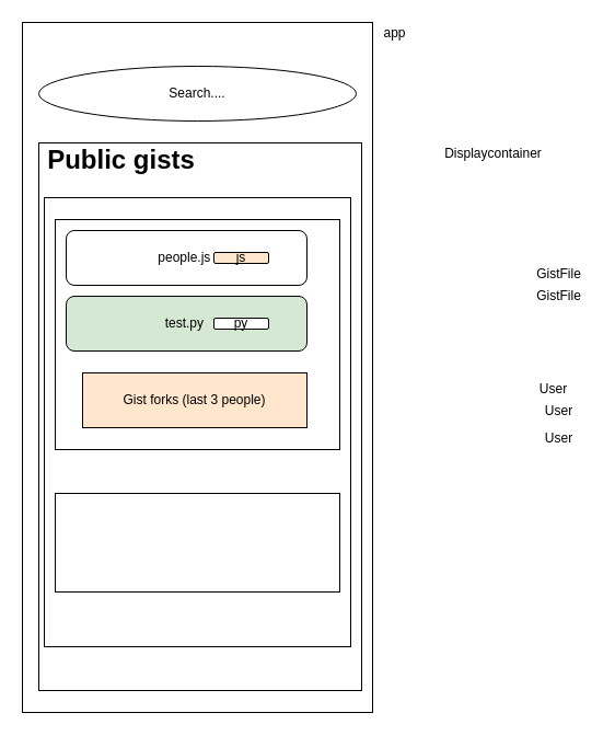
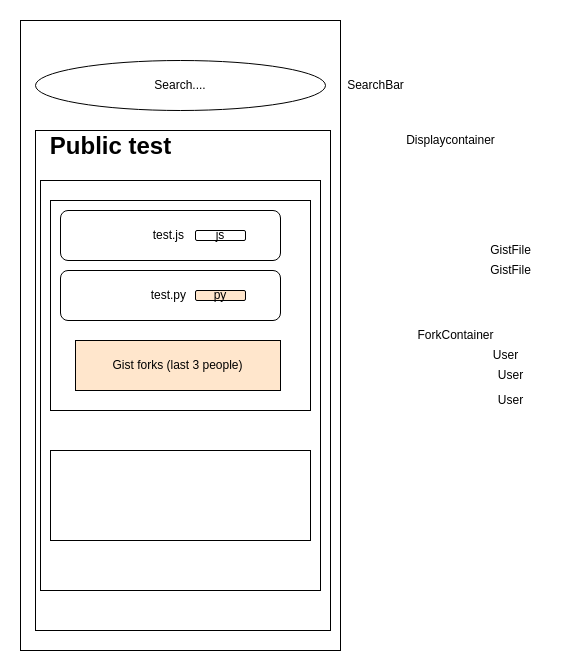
  <mxCell id="0" />
  <mxCell id="1" parent="0" />
  <mxCell id="2" value="" style="rounded=0;whiteSpace=wrap;html=1;" parent="1" vertex="1"><mxGeometry x="20" y="20" width="320" height="630" as="geometry" /></mxCell>
- <mxCell id="3" value="app" style="text;html=1;align=center;verticalAlign=middle;resizable=0;points=[];autosize=1;strokeColor=none;fillColor=none;" parent="1" vertex="1"><mxGeometry x="340" y="20" width="40" height="20" as="geometry" /></mxCell>
  <mxCell id="4" value="Search...." style="ellipse;whiteSpace=wrap;html=1;" parent="1" vertex="1"><mxGeometry x="35" y="60" width="290" height="50" as="geometry" /></mxCell>
+ <mxCell id="5" value="SearchBar" style="text;html=1;align=center;verticalAlign=middle;resizable=0;points=[];autosize=1;strokeColor=none;fillColor=none;" parent="1" vertex="1"><mxGeometry x="340" y="75" width="70" height="20" as="geometry" /></mxCell>
  <mxCell id="6" value="" style="rounded=0;whiteSpace=wrap;html=1;align=left;" parent="1" vertex="1"><mxGeometry x="35" y="130" width="295" height="500" as="geometry" /></mxCell>
  <mxCell id="7" value="Displaycontainer" style="text;html=1;align=center;verticalAlign=middle;resizable=0;points=[];autosize=1;strokeColor=none;fillColor=none;" parent="1" vertex="1"><mxGeometry x="400" y="130" width="100" height="20" as="geometry" /></mxCell>
- <mxCell id="8" value="&lt;h1 style=&quot;font-family: , &amp;#34;blinkmacsystemfont&amp;#34; , &amp;#34;segoe ui&amp;#34; , &amp;#34;roboto&amp;#34; , &amp;#34;oxygen&amp;#34; , &amp;#34;ubuntu&amp;#34; , &amp;#34;cantarell&amp;#34; , &amp;#34;fira sans&amp;#34; , &amp;#34;droid sans&amp;#34; , &amp;#34;helvetica neue&amp;#34; , sans-serif&quot;&gt;&lt;font style=&quot;font-size: 24px&quot;&gt;Public gists&lt;/font&gt;&lt;/h1&gt;&lt;div style=&quot;font-size: 24px&quot;&gt;&lt;br&gt;&lt;/div&gt;&lt;div style=&quot;font-family: , &amp;#34;blinkmacsystemfont&amp;#34; , &amp;#34;segoe ui&amp;#34; , &amp;#34;roboto&amp;#34; , &amp;#34;oxygen&amp;#34; , &amp;#34;ubuntu&amp;#34; , &amp;#34;cantarell&amp;#34; , &amp;#34;fira sans&amp;#34; , &amp;#34;droid sans&amp;#34; , &amp;#34;helvetica neue&amp;#34; , sans-serif ; font-size: medium&quot;&gt;&lt;div&gt;&lt;/div&gt;&lt;/div&gt;" style="text;html=1;align=center;verticalAlign=middle;resizable=0;points=[];autosize=1;strokeColor=none;fillColor=none;" parent="1" vertex="1"><mxGeometry x="35" y="130" width="150" height="60" as="geometry" /></mxCell>
+ <mxCell id="8" value="&lt;h1 style=&quot;font-family: , &amp;#34;blinkmacsystemfont&amp;#34; , &amp;#34;segoe ui&amp;#34; , &amp;#34;roboto&amp;#34; , &amp;#34;oxygen&amp;#34; , &amp;#34;ubuntu&amp;#34; , &amp;#34;cantarell&amp;#34; , &amp;#34;fira sans&amp;#34; , &amp;#34;droid sans&amp;#34; , &amp;#34;helvetica neue&amp;#34; , sans-serif&quot;&gt;&lt;font style=&quot;font-size: 24px&quot;&gt;Public test&lt;/font&gt;&lt;/h1&gt;&lt;div style=&quot;font-size: 24px&quot;&gt;&lt;br&gt;&lt;/div&gt;&lt;div style=&quot;font-family: , &amp;#34;blinkmacsystemfont&amp;#34; , &amp;#34;segoe ui&amp;#34; , &amp;#34;roboto&amp;#34; , &amp;#34;oxygen&amp;#34; , &amp;#34;ubuntu&amp;#34; , &amp;#34;cantarell&amp;#34; , &amp;#34;fira sans&amp;#34; , &amp;#34;droid sans&amp;#34; , &amp;#34;helvetica neue&amp;#34; , sans-serif ; font-size: medium&quot;&gt;&lt;div&gt;&lt;/div&gt;&lt;/div&gt;" style="text;html=1;align=center;verticalAlign=middle;resizable=0;points=[];autosize=1;strokeColor=none;fillColor=none;" parent="1" vertex="1"><mxGeometry x="35" y="130" width="150" height="60" as="geometry" /></mxCell>
  <mxCell id="9" value="" style="rounded=0;whiteSpace=wrap;html=1;" parent="1" vertex="1"><mxGeometry x="40" y="180" width="280" height="410" as="geometry" /></mxCell>
  <mxCell id="10" value="" style="rounded=0;whiteSpace=wrap;html=1;" parent="1" vertex="1"><mxGeometry x="50" y="200" width="260" height="210" as="geometry" /></mxCell>
  <mxCell id="11" value="" style="rounded=0;whiteSpace=wrap;html=1;" parent="1" vertex="1"><mxGeometry x="50" y="450" width="260" height="90" as="geometry" /></mxCell>
- <mxCell id="12" value="people.js&amp;nbsp;" style="rounded=1;whiteSpace=wrap;html=1;" parent="1" vertex="1"><mxGeometry x="60" y="210" width="220" height="50" as="geometry" /></mxCell>
- <mxCell id="13" value="js" style="rounded=1;whiteSpace=wrap;html=1;fillColor=#ffe6cc;" parent="1" vertex="1"><mxGeometry x="195" y="230" width="50" height="10" as="geometry" /></mxCell>
- <mxCell id="14" value="test.py&amp;nbsp;" style="rounded=1;whiteSpace=wrap;html=1;fillColor=#d5e8d4;" parent="1" vertex="1"><mxGeometry x="60" y="270" width="220" height="50" as="geometry" /></mxCell>
- <mxCell id="15" value="py" style="rounded=1;whiteSpace=wrap;html=1;" parent="1" vertex="1"><mxGeometry x="195" y="290" width="50" height="10" as="geometry" /></mxCell>
+ <mxCell id="12" value="test.js&amp;nbsp;" style="rounded=1;whiteSpace=wrap;html=1;" parent="1" vertex="1"><mxGeometry x="60" y="210" width="220" height="50" as="geometry" /></mxCell>
+ <mxCell id="13" value="js" style="rounded=1;whiteSpace=wrap;html=1;" parent="1" vertex="1"><mxGeometry x="195" y="230" width="50" height="10" as="geometry" /></mxCell>
+ <mxCell id="14" value="test.py&amp;nbsp;" style="rounded=1;whiteSpace=wrap;html=1;" parent="1" vertex="1"><mxGeometry x="60" y="270" width="220" height="50" as="geometry" /></mxCell>
+ <mxCell id="15" value="py" style="rounded=1;whiteSpace=wrap;html=1;fillColor=#ffe6cc;" parent="1" vertex="1"><mxGeometry x="195" y="290" width="50" height="10" as="geometry" /></mxCell>
  <mxCell id="16" value="GistFile" style="text;html=1;align=center;verticalAlign=middle;resizable=0;points=[];autosize=1;strokeColor=none;fillColor=none;" parent="1" vertex="1"><mxGeometry x="480" y="240" width="60" height="20" as="geometry" /></mxCell>
  <mxCell id="17" value="GistFile" style="text;html=1;align=center;verticalAlign=middle;resizable=0;points=[];autosize=1;strokeColor=none;fillColor=none;" parent="1" vertex="1"><mxGeometry x="480" y="260" width="60" height="20" as="geometry" /></mxCell>
+ <mxCell id="18" value="ForkContainer" style="text;html=1;align=center;verticalAlign=middle;resizable=0;points=[];autosize=1;strokeColor=none;fillColor=none;" parent="1" vertex="1"><mxGeometry x="410" y="325" width="90" height="20" as="geometry" /></mxCell>
  <mxCell id="19" value="Gist forks (last 3 people)" style="rounded=0;whiteSpace=wrap;html=1;fillColor=#ffe6cc;" parent="1" vertex="1"><mxGeometry x="75" y="340" width="205" height="50" as="geometry" /></mxCell>
  <mxCell id="20" value="User" style="text;html=1;align=center;verticalAlign=middle;resizable=0;points=[];autosize=1;strokeColor=none;fillColor=none;" vertex="1" parent="1"><mxGeometry x="485" y="345" width="40" height="20" as="geometry" /></mxCell>
  <mxCell id="21" value="User" style="text;html=1;align=center;verticalAlign=middle;resizable=0;points=[];autosize=1;strokeColor=none;fillColor=none;" vertex="1" parent="1"><mxGeometry x="490" y="365" width="40" height="20" as="geometry" /></mxCell>
  <mxCell id="22" value="User" style="text;html=1;align=center;verticalAlign=middle;resizable=0;points=[];autosize=1;strokeColor=none;fillColor=none;" vertex="1" parent="1"><mxGeometry x="490" y="390" width="40" height="20" as="geometry" /></mxCell>
